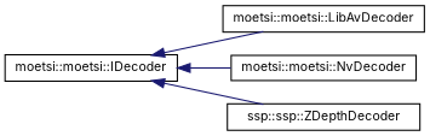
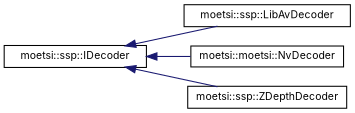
  digraph {
    fontname=Inter
    rankdir=LR
    node [color=black fillcolor=white fontname=Inter fontsize=10 shape=record style=filled]
    edge [color=midnightblue dir=back fontname=Inter fontsize=10 labelfontname=Helvetica labelfontsize=10 style=solid]
-   n1 [height=0.2 label="moetsi::moetsi::IDecoder" width=0.4]
-   n2 [height=0.2 label="moetsi::moetsi::LibAvDecoder" width=0.4]
+   n1 [height=0.2 label="moetsi::ssp::IDecoder" width=0.4]
+   n2 [height=0.2 label="moetsi::ssp::LibAvDecoder" width=0.4]
    n3 [height=0.2 label="moetsi::moetsi::NvDecoder" width=0.4]
-   n4 [height=0.2 label="ssp::ssp::ZDepthDecoder" width=0.4]
+   n4 [height=0.2 label="moetsi::ssp::ZDepthDecoder" width=0.4]
    n1 -> n2
    n1 -> n3
    n1 -> n4
  }
